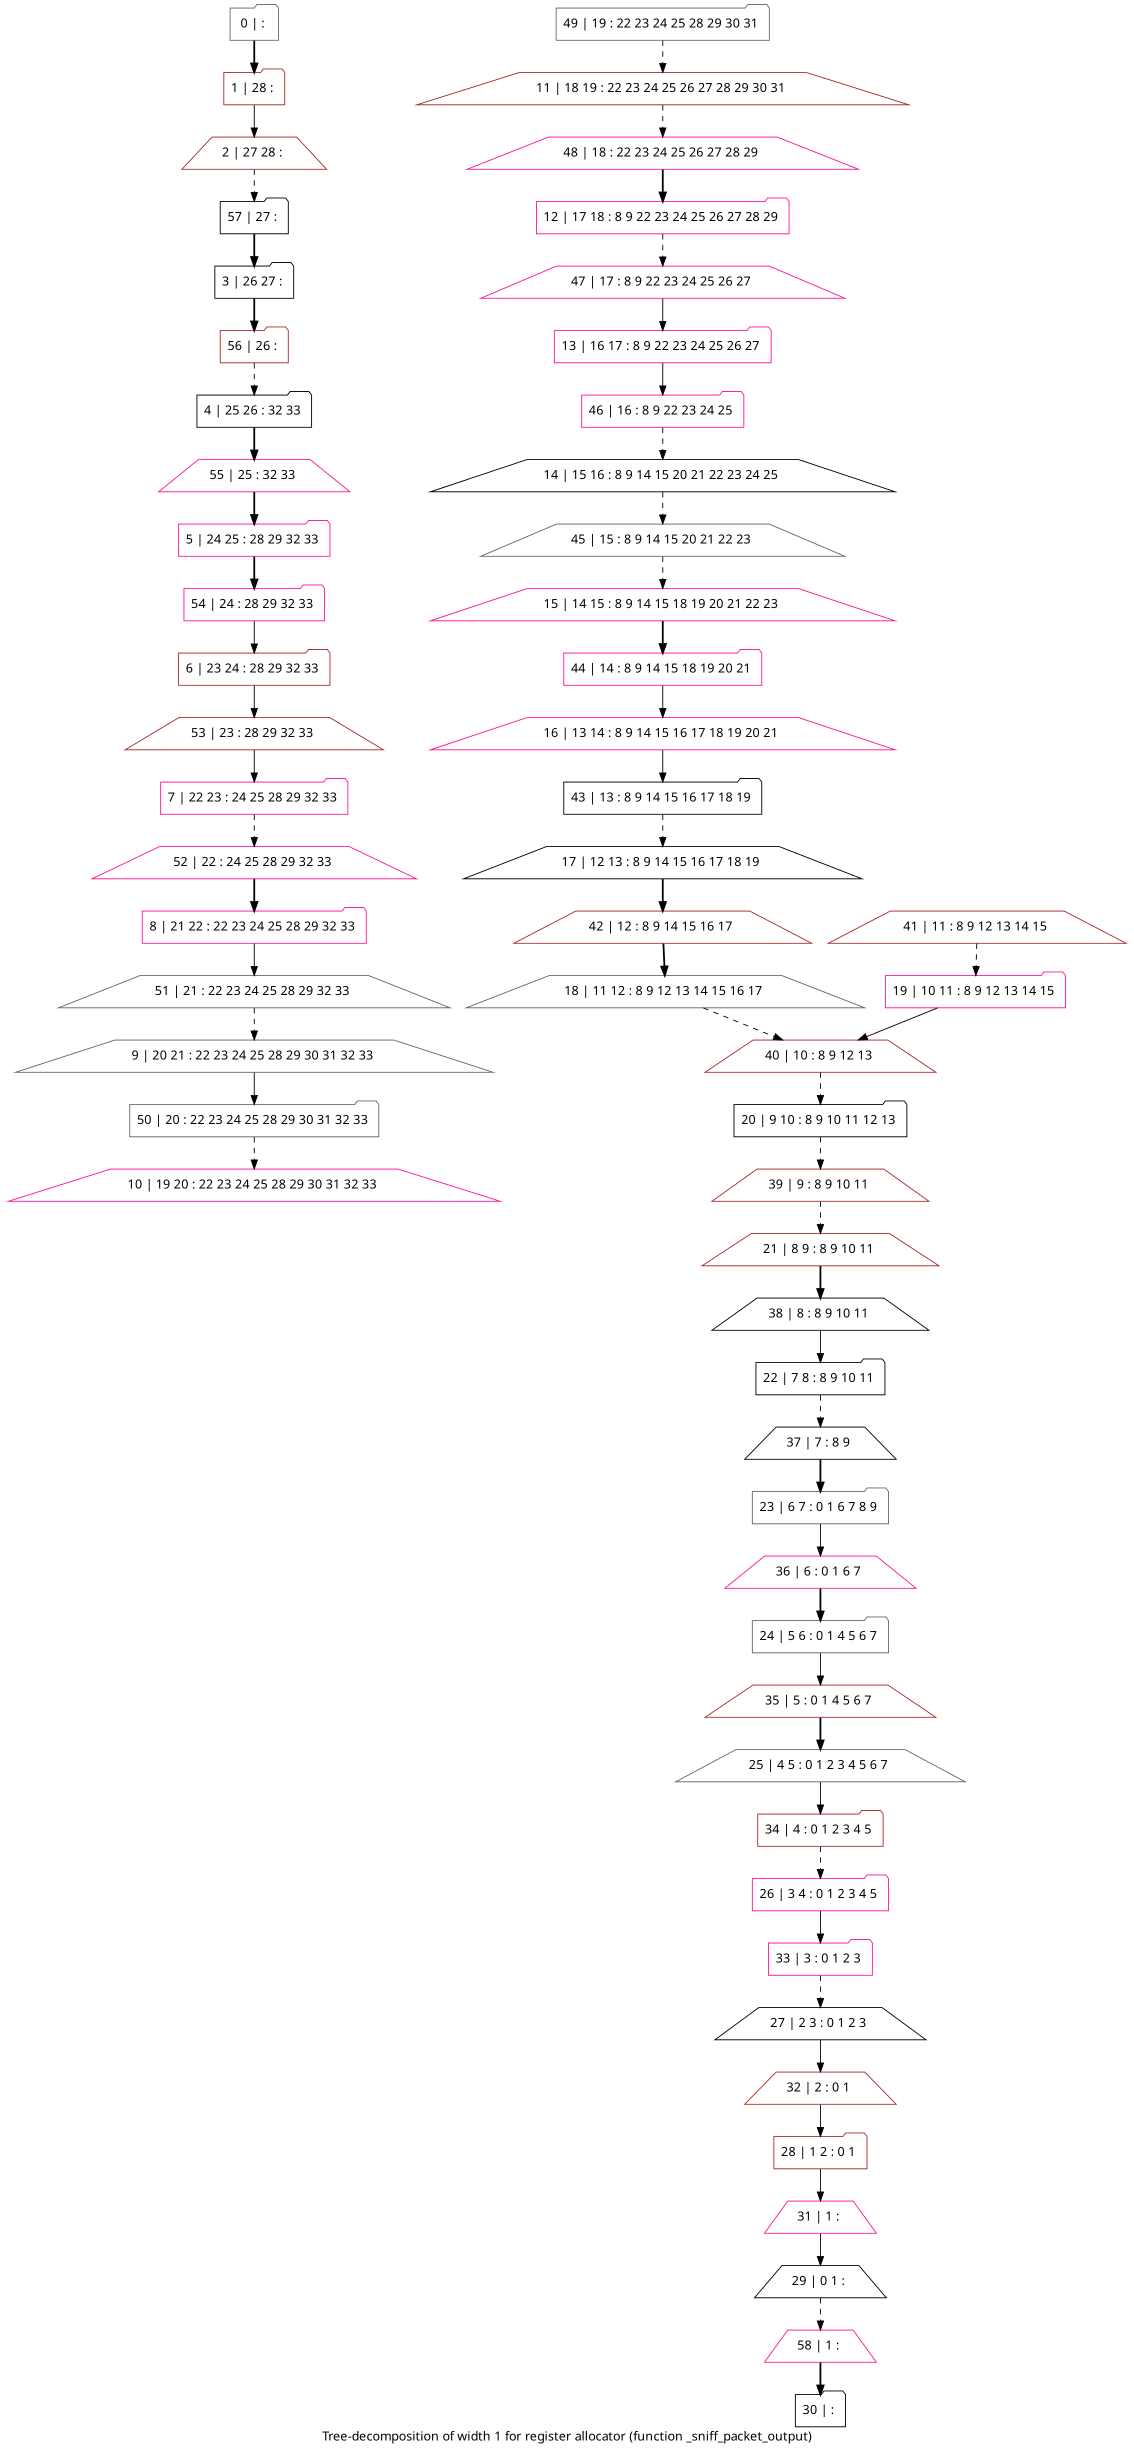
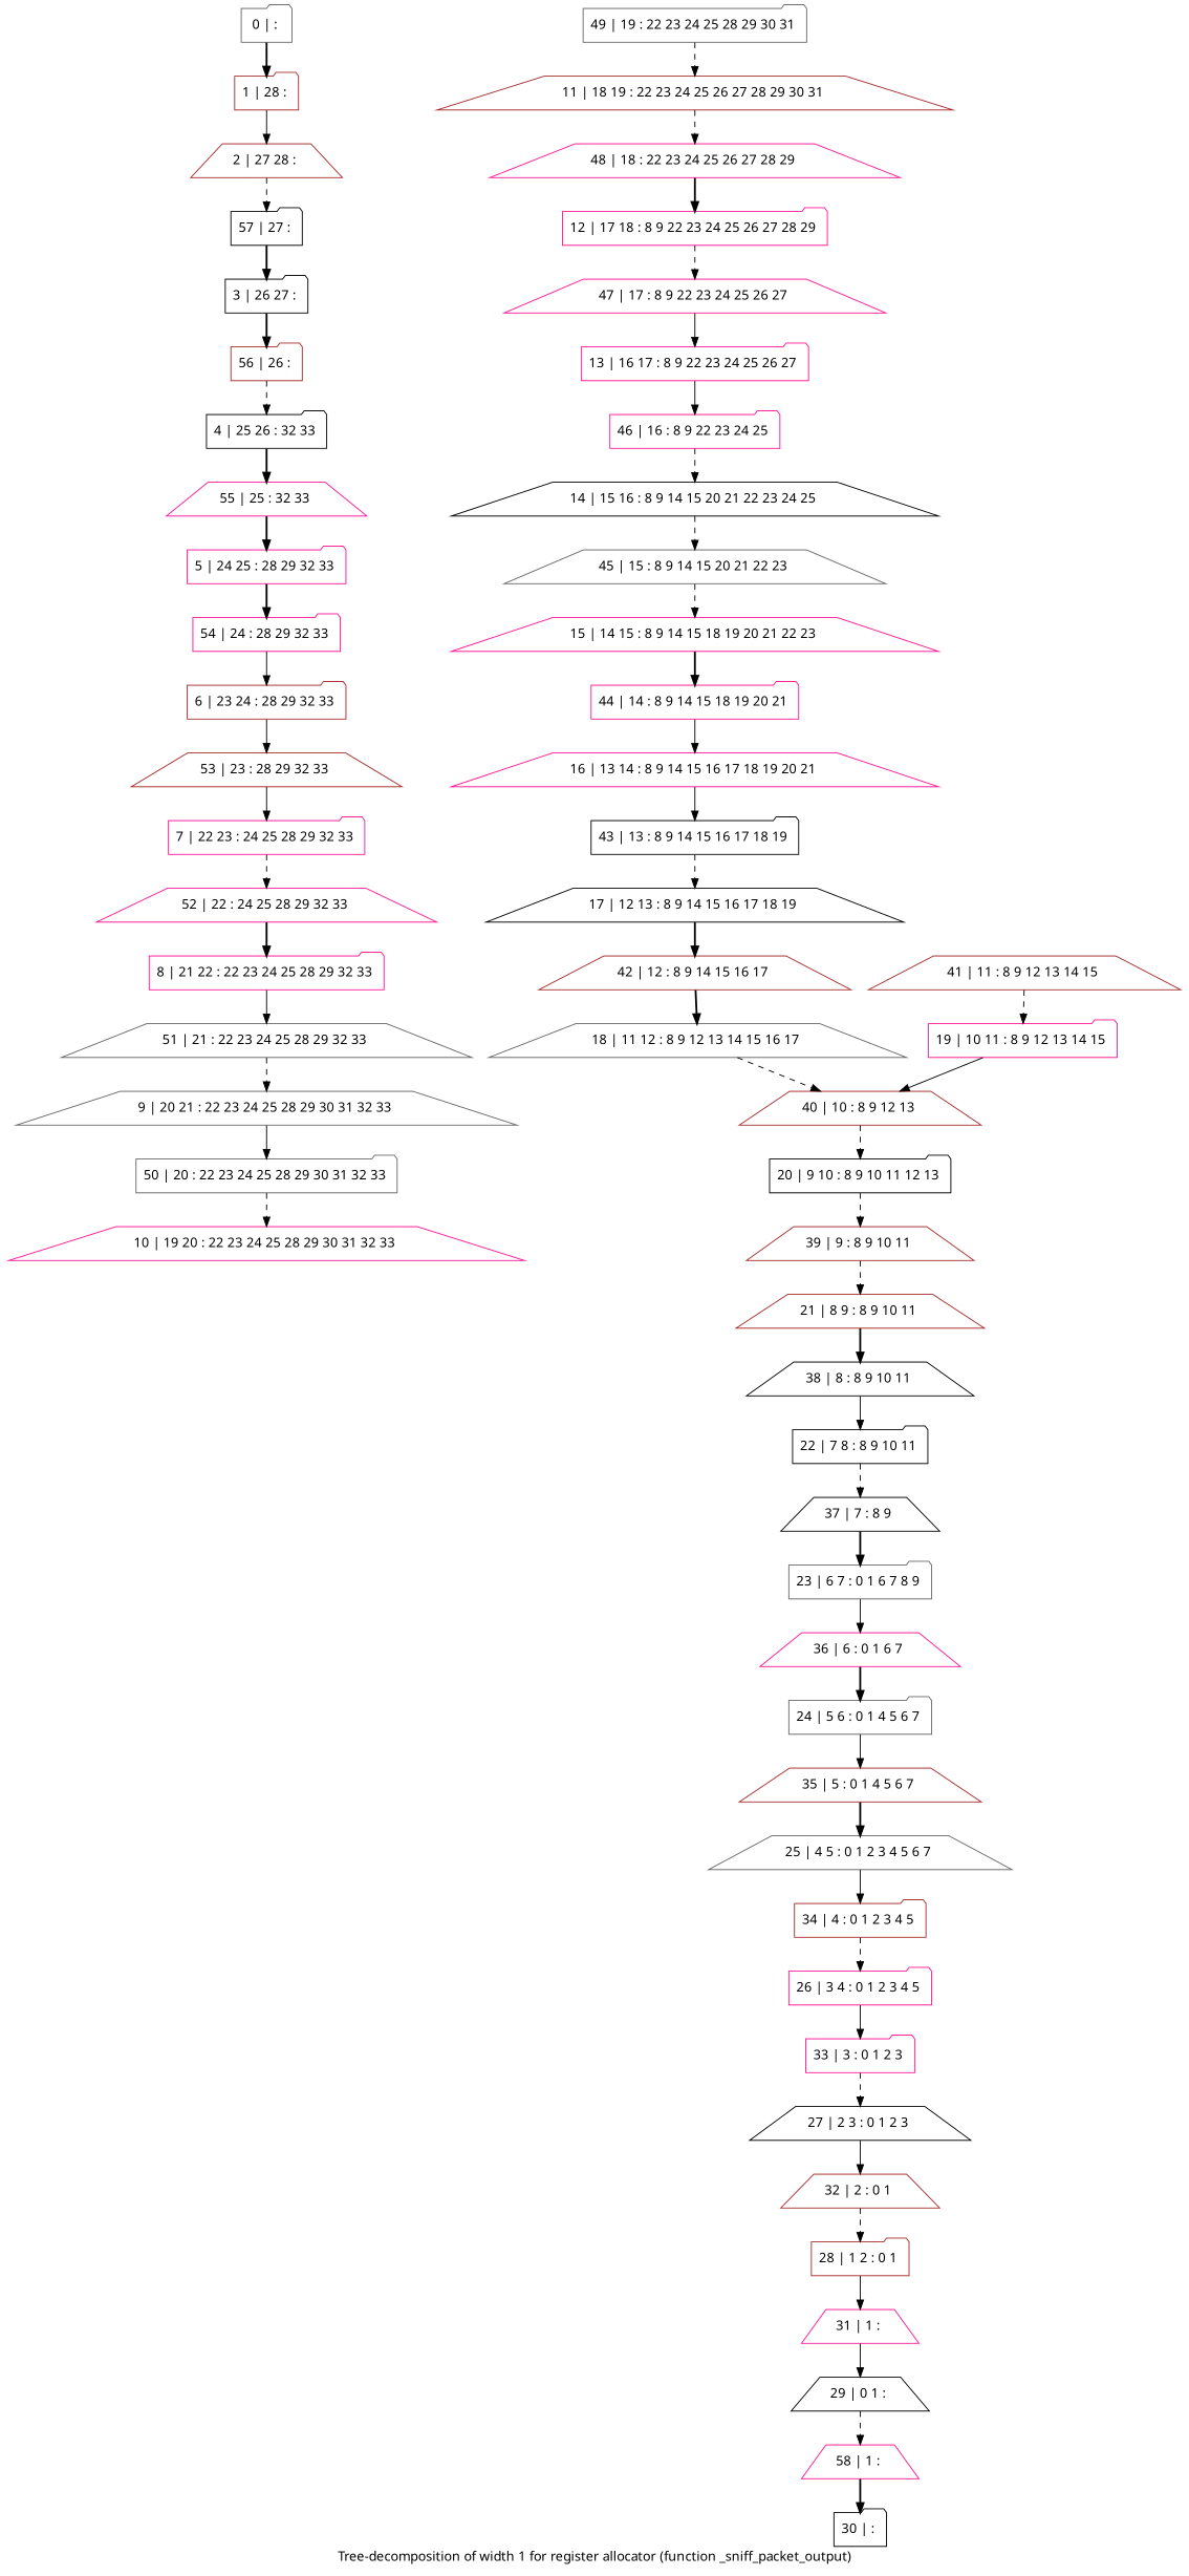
  digraph {
    fontname="Noto Sans"
    label="Tree-decomposition of width 1 for register allocator (function _sniff_packet_output)"
    node [color=deeppink fontname="Noto Sans" shape=trapezium]
    edge [fontname="Noto Sans" style=dashed]
    n1 [color=gray40 label="0 | : " shape=folder]
    n2 [color=brown label="1 | 28 : " shape=folder]
    n3 [color=brown label="2 | 27 28 : "]
    n4 [color=black label="57 | 27 : " shape=folder]
    n5 [color=black label="3 | 26 27 : " shape=folder]
    n6 [color=brown label="56 | 26 : " shape=folder]
    n7 [color=black label="4 | 25 26 : 32 33 " shape=folder]
    n8 [label="55 | 25 : 32 33 "]
    n9 [label="5 | 24 25 : 28 29 32 33 " shape=folder]
    n10 [label="54 | 24 : 28 29 32 33 " shape=folder]
    n11 [color=brown label="6 | 23 24 : 28 29 32 33 " shape=folder]
    n12 [color=brown label="53 | 23 : 28 29 32 33 "]
    n13 [label="7 | 22 23 : 24 25 28 29 32 33 " shape=folder]
    n14 [label="52 | 22 : 24 25 28 29 32 33 "]
    n15 [label="8 | 21 22 : 22 23 24 25 28 29 32 33 " shape=folder]
    n16 [color=gray40 label="51 | 21 : 22 23 24 25 28 29 32 33 "]
    n17 [color=gray40 label="9 | 20 21 : 22 23 24 25 28 29 30 31 32 33 "]
    n18 [color=gray40 label="50 | 20 : 22 23 24 25 28 29 30 31 32 33 " shape=folder]
    n19 [label="10 | 19 20 : 22 23 24 25 28 29 30 31 32 33 "]
    n20 [color=gray40 label="49 | 19 : 22 23 24 25 28 29 30 31 " shape=folder]
    n21 [color=brown label="11 | 18 19 : 22 23 24 25 26 27 28 29 30 31 "]
    n22 [label="48 | 18 : 22 23 24 25 26 27 28 29 "]
    n23 [label="12 | 17 18 : 8 9 22 23 24 25 26 27 28 29 " shape=folder]
    n24 [label="47 | 17 : 8 9 22 23 24 25 26 27 "]
    n25 [label="13 | 16 17 : 8 9 22 23 24 25 26 27 " shape=folder]
    n26 [label="46 | 16 : 8 9 22 23 24 25 " shape=folder]
    n27 [color=black label="14 | 15 16 : 8 9 14 15 20 21 22 23 24 25 "]
    n28 [color=gray40 label="45 | 15 : 8 9 14 15 20 21 22 23 "]
    n29 [label="15 | 14 15 : 8 9 14 15 18 19 20 21 22 23 "]
    n30 [label="44 | 14 : 8 9 14 15 18 19 20 21 " shape=folder]
    n31 [label="16 | 13 14 : 8 9 14 15 16 17 18 19 20 21 "]
    n32 [color=black label="43 | 13 : 8 9 14 15 16 17 18 19 " shape=folder]
    n33 [color=black label="17 | 12 13 : 8 9 14 15 16 17 18 19 "]
    n34 [color=brown label="42 | 12 : 8 9 14 15 16 17 "]
    n35 [color=gray40 label="18 | 11 12 : 8 9 12 13 14 15 16 17 "]
    n36 [color=brown label="40 | 10 : 8 9 12 13 "]
    n37 [color=brown label="41 | 11 : 8 9 12 13 14 15 "]
    n38 [label="19 | 10 11 : 8 9 12 13 14 15 " shape=folder]
    n39 [color=black label="20 | 9 10 : 8 9 10 11 12 13 " shape=folder]
    n40 [color=brown label="39 | 9 : 8 9 10 11 "]
    n41 [color=brown label="21 | 8 9 : 8 9 10 11 "]
    n42 [color=black label="38 | 8 : 8 9 10 11 "]
    n43 [color=black label="22 | 7 8 : 8 9 10 11 " shape=folder]
    n44 [color=black label="37 | 7 : 8 9 "]
    n45 [color=gray40 label="23 | 6 7 : 0 1 6 7 8 9 " shape=folder]
    n46 [label="36 | 6 : 0 1 6 7 "]
    n47 [color=gray40 label="24 | 5 6 : 0 1 4 5 6 7 " shape=folder]
    n48 [color=brown label="35 | 5 : 0 1 4 5 6 7 "]
    n49 [color=gray40 label="25 | 4 5 : 0 1 2 3 4 5 6 7 "]
    n50 [color=brown label="34 | 4 : 0 1 2 3 4 5 " shape=folder]
    n51 [label="26 | 3 4 : 0 1 2 3 4 5 " shape=folder]
    n52 [label="33 | 3 : 0 1 2 3 " shape=folder]
    n53 [color=black label="27 | 2 3 : 0 1 2 3 "]
    n54 [color=brown label="32 | 2 : 0 1 "]
    n55 [color=brown label="28 | 1 2 : 0 1 " shape=folder]
    n56 [label="31 | 1 : "]
    n57 [color=black label="29 | 0 1 : "]
    n58 [label="58 | 1 : "]
    n59 [color=black label="30 | : " shape=folder]
    n1 -> n2 [style=bold]
    n2 -> n3 [style=solid]
    n3 -> n4
    n4 -> n5 [style=bold]
    n5 -> n6 [style=bold]
    n6 -> n7
    n7 -> n8 [style=bold]
    n8 -> n9 [style=bold]
    n9 -> n10 [style=bold]
    n10 -> n11 [style=solid]
    n11 -> n12 [style=solid]
    n12 -> n13 [style=solid]
    n13 -> n14
    n14 -> n15 [style=bold]
    n15 -> n16 [style=solid]
    n16 -> n17
    n17 -> n18 [style=solid]
    n18 -> n19
    n20 -> n21
    n21 -> n22
    n22 -> n23 [style=bold]
    n23 -> n24
    n24 -> n25 [style=solid]
    n25 -> n26 [style=solid]
    n26 -> n27
    n27 -> n28
    n28 -> n29
    n29 -> n30 [style=bold]
    n30 -> n31 [style=solid]
    n31 -> n32 [style=solid]
    n32 -> n33
    n33 -> n34 [style=bold]
    n34 -> n35 [style=bold]
    n35 -> n36
    n36 -> n39
    n37 -> n38
    n38 -> n36 [style=solid]
    n39 -> n40
    n40 -> n41
    n41 -> n42 [style=bold]
    n42 -> n43 [style=solid]
    n43 -> n44
    n44 -> n45 [style=bold]
    n45 -> n46 [style=solid]
    n46 -> n47 [style=bold]
    n47 -> n48 [style=solid]
    n48 -> n49 [style=bold]
    n49 -> n50 [style=solid]
    n50 -> n51
    n51 -> n52 [style=solid]
    n52 -> n53
    n53 -> n54 [style=solid]
-   n54 -> n55 [style=solid]
+   n54 -> n55
    n55 -> n56 [style=solid]
    n56 -> n57 [style=solid]
    n57 -> n58
    n58 -> n59 [style=bold]
  }
